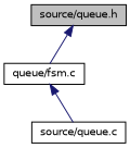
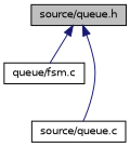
  digraph {
    node [color=black fillcolor=white fontname=Helvetica fontsize=10 shape=record style=filled]
    edge [color=midnightblue dir=back fontname=Helvetica fontsize=10 labelfontname=Helvetica labelfontsize=10 style=solid]
    n1 [fillcolor=grey75 fontcolor=black height=0.2 label="source/queue.h" width=0.4]
    n2 [height=0.2 label="queue/fsm.c" width=0.4]
    n3 [height=0.2 label="source/queue.c" width=0.4]
    n1 -> n2
-   n2 -> n3
+   n1 -> n3
  }
